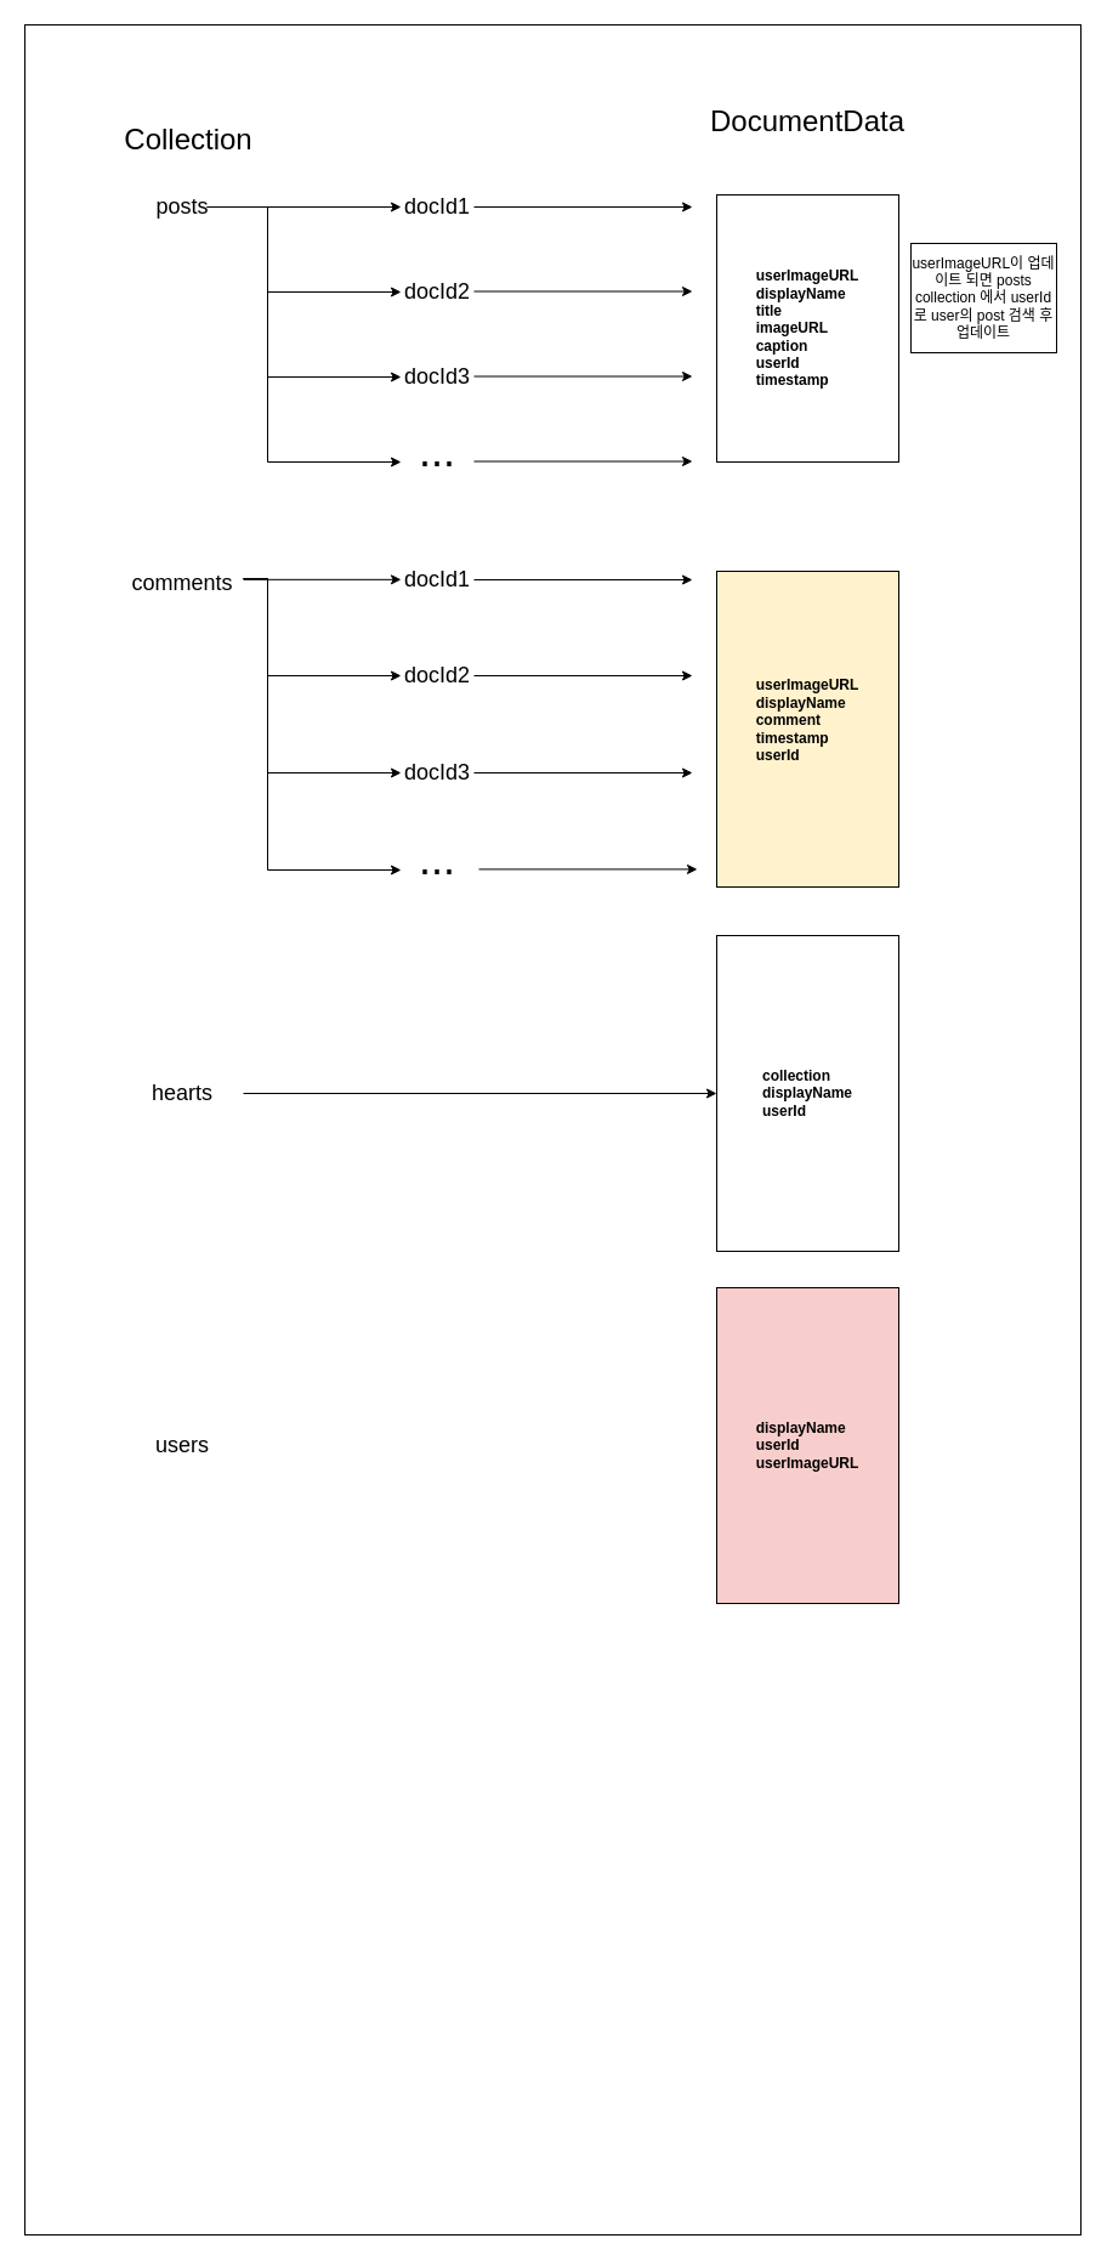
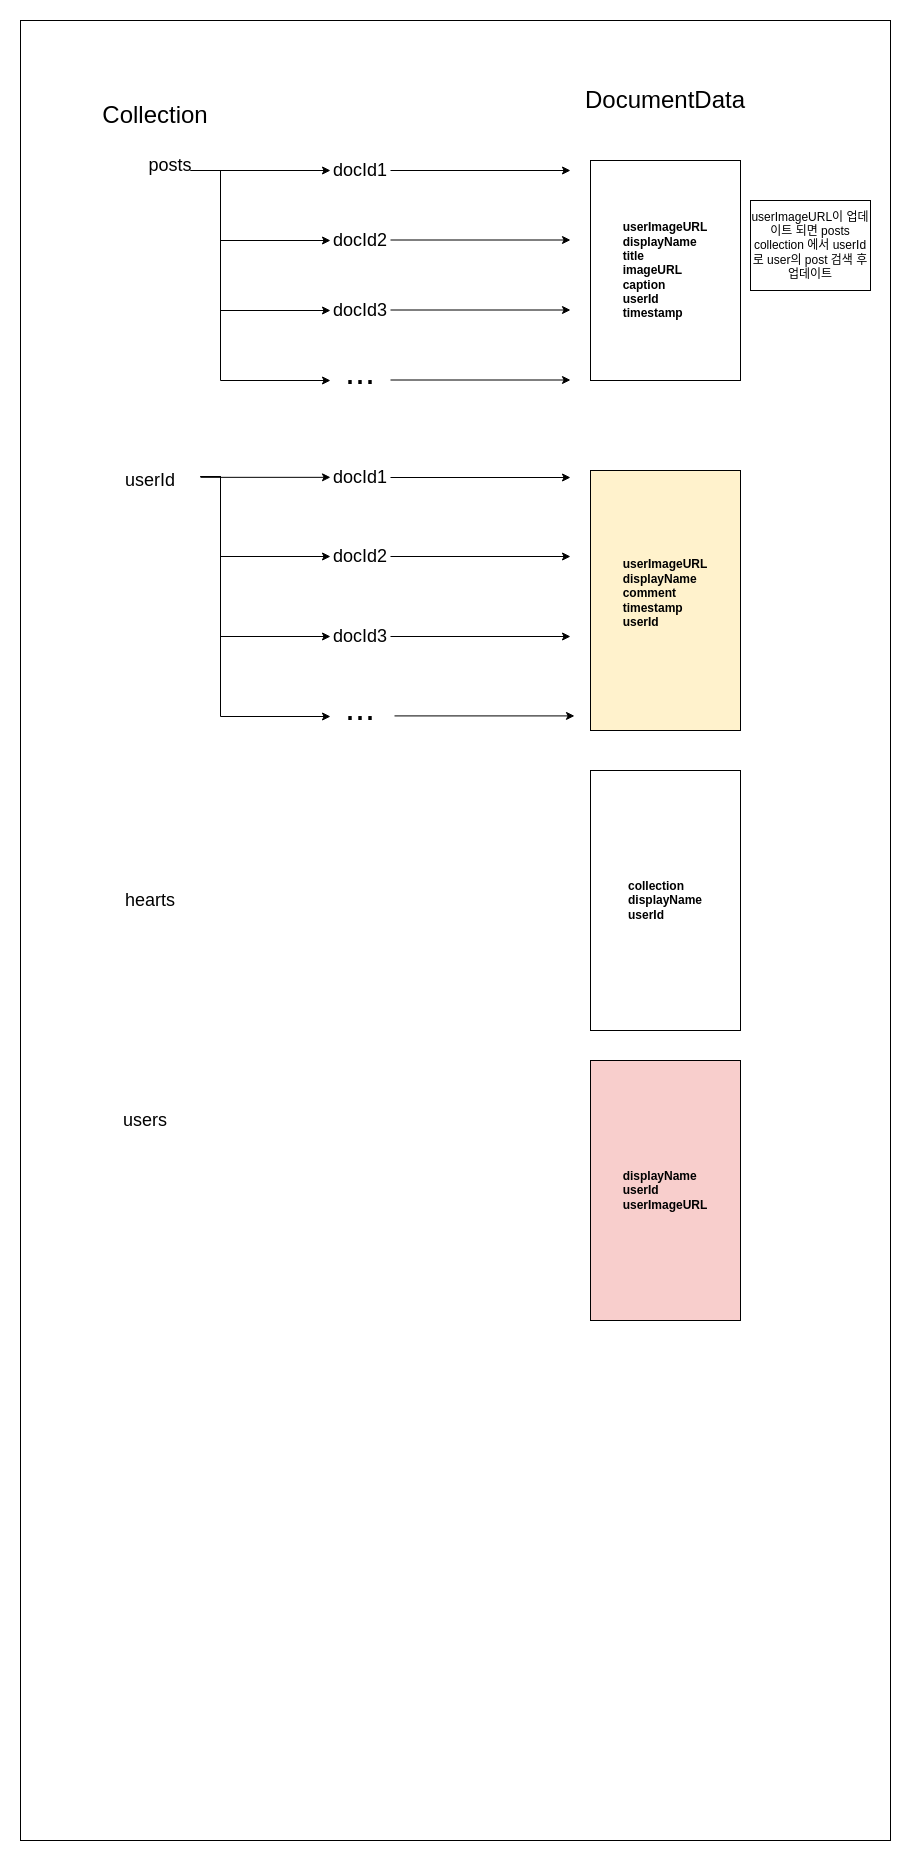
  <mxCell id="0" />
  <mxCell id="1" parent="0" />
  <mxCell id="2" value="" style="rounded=0;whiteSpace=wrap;html=1;fontStyle=0" parent="1" vertex="1"><mxGeometry x="20" y="20" width="870" height="1820" as="geometry" /></mxCell>
  <mxCell id="3" value="&lt;font style=&quot;font-size: 24px&quot;&gt;Collection&lt;/font&gt;" style="text;html=1;strokeColor=none;fillColor=none;align=center;verticalAlign=middle;whiteSpace=wrap;rounded=0;" parent="1" vertex="1"><mxGeometry x="75" y="85" width="160" height="60" as="geometry" /></mxCell>
  <mxCell id="4" style="edgeStyle=orthogonalEdgeStyle;rounded=0;orthogonalLoop=1;jettySize=auto;html=1;" parent="1" edge="1"><mxGeometry relative="1" as="geometry"><mxPoint x="210" y="170" as="sourcePoint" /><mxPoint x="330" y="170" as="targetPoint" /></mxGeometry></mxCell>
  <mxCell id="5" style="edgeStyle=orthogonalEdgeStyle;rounded=0;orthogonalLoop=1;jettySize=auto;html=1;" parent="1" edge="1"><mxGeometry relative="1" as="geometry"><mxPoint x="200" y="170" as="sourcePoint" /><mxPoint x="330" y="310" as="targetPoint" /><Array as="points"><mxPoint x="220" y="170" /><mxPoint x="220" y="310" /></Array></mxGeometry></mxCell>
  <mxCell id="6" style="edgeStyle=orthogonalEdgeStyle;rounded=0;orthogonalLoop=1;jettySize=auto;html=1;" parent="1" source="8" edge="1"><mxGeometry relative="1" as="geometry"><mxPoint x="330" y="380" as="targetPoint" /><Array as="points"><mxPoint x="220" y="170" /><mxPoint x="220" y="380" /></Array></mxGeometry></mxCell>
  <mxCell id="7" style="edgeStyle=orthogonalEdgeStyle;rounded=0;orthogonalLoop=1;jettySize=auto;html=1;" parent="1" source="8" edge="1"><mxGeometry relative="1" as="geometry"><mxPoint x="330" y="240" as="targetPoint" /><Array as="points"><mxPoint x="220" y="170" /><mxPoint x="220" y="240" /></Array></mxGeometry></mxCell>
- <mxCell id="8" value="&lt;font style=&quot;font-size: 18px&quot;&gt;posts&lt;/font&gt;" style="text;html=1;strokeColor=none;fillColor=none;align=center;verticalAlign=middle;whiteSpace=wrap;rounded=0;" parent="1" vertex="1"><mxGeometry x="130" y="160" width="40" height="20" as="geometry" /></mxCell>
+ <mxCell id="8" value="&lt;font style=&quot;font-size: 18px&quot;&gt;posts&lt;/font&gt;" style="text;html=1;strokeColor=none;fillColor=none;align=center;verticalAlign=middle;whiteSpace=wrap;rounded=0;" parent="1" vertex="1"><mxGeometry x="150" y="155" width="40" height="20" as="geometry" /></mxCell>
  <mxCell id="9" style="edgeStyle=orthogonalEdgeStyle;rounded=0;orthogonalLoop=1;jettySize=auto;html=1;" parent="1" edge="1"><mxGeometry relative="1" as="geometry"><mxPoint x="390" y="170" as="sourcePoint" /><mxPoint x="570" y="170" as="targetPoint" /></mxGeometry></mxCell>
  <mxCell id="10" value="&lt;span style=&quot;font-size: 18px&quot;&gt;docId1&lt;/span&gt;" style="text;html=1;strokeColor=none;fillColor=none;align=center;verticalAlign=middle;whiteSpace=wrap;rounded=0;" parent="1" vertex="1"><mxGeometry x="340" y="160" width="40" height="20" as="geometry" /></mxCell>
  <mxCell id="11" value="&lt;font style=&quot;font-size: 24px&quot;&gt;DocumentData&lt;/font&gt;" style="text;html=1;strokeColor=none;fillColor=none;align=center;verticalAlign=middle;whiteSpace=wrap;rounded=0;" parent="1" vertex="1"><mxGeometry x="585" y="70" width="160" height="60" as="geometry" /></mxCell>
  <mxCell id="12" value="&lt;span style=&quot;font-size: 18px&quot;&gt;docId2&lt;/span&gt;" style="text;html=1;strokeColor=none;fillColor=none;align=center;verticalAlign=middle;whiteSpace=wrap;rounded=0;" parent="1" vertex="1"><mxGeometry x="340" y="230" width="40" height="20" as="geometry" /></mxCell>
  <mxCell id="13" value="&lt;span style=&quot;font-size: 18px&quot;&gt;docId3&lt;/span&gt;" style="text;html=1;strokeColor=none;fillColor=none;align=center;verticalAlign=middle;whiteSpace=wrap;rounded=0;" parent="1" vertex="1"><mxGeometry x="340" y="300" width="40" height="20" as="geometry" /></mxCell>
  <mxCell id="14" style="edgeStyle=orthogonalEdgeStyle;rounded=0;orthogonalLoop=1;jettySize=auto;html=1;" parent="1" edge="1"><mxGeometry relative="1" as="geometry"><mxPoint x="390" y="309.5" as="sourcePoint" /><mxPoint x="570" y="309.5" as="targetPoint" /></mxGeometry></mxCell>
  <mxCell id="15" style="edgeStyle=orthogonalEdgeStyle;rounded=0;orthogonalLoop=1;jettySize=auto;html=1;" parent="1" edge="1"><mxGeometry relative="1" as="geometry"><mxPoint x="390" y="239.5" as="sourcePoint" /><mxPoint x="570" y="239.5" as="targetPoint" /></mxGeometry></mxCell>
  <mxCell id="16" value="&lt;font style=&quot;font-size: 36px&quot;&gt;...&lt;/font&gt;" style="text;html=1;strokeColor=none;fillColor=none;align=center;verticalAlign=middle;whiteSpace=wrap;rounded=0;" parent="1" vertex="1"><mxGeometry x="340" y="370" width="40" as="geometry" /></mxCell>
  <mxCell id="17" value="&lt;div style=&quot;text-align: left&quot;&gt;&lt;b&gt;userImageURL&lt;/b&gt;&lt;/div&gt;&lt;b&gt;&lt;div style=&quot;text-align: left&quot;&gt;&lt;b&gt;displayName&lt;/b&gt;&lt;/div&gt;&lt;div style=&quot;text-align: left&quot;&gt;&lt;b&gt;title&lt;/b&gt;&lt;b&gt;&lt;br&gt;&lt;/b&gt;&lt;/div&gt;&lt;div style=&quot;text-align: left&quot;&gt;&lt;b&gt;imageURL&lt;/b&gt;&lt;/div&gt;&lt;div style=&quot;text-align: left&quot;&gt;&lt;b&gt;caption&lt;/b&gt;&lt;/div&gt;&lt;div style=&quot;text-align: left&quot;&gt;&lt;b&gt;userId&lt;/b&gt;&lt;/div&gt;&lt;div style=&quot;text-align: left&quot;&gt;timestamp&lt;/div&gt;&lt;/b&gt;" style="rounded=0;whiteSpace=wrap;html=1;" parent="1" vertex="1"><mxGeometry x="590" y="160" width="150" height="220" as="geometry" /></mxCell>
  <mxCell id="18" style="edgeStyle=orthogonalEdgeStyle;rounded=0;orthogonalLoop=1;jettySize=auto;html=1;" parent="1" edge="1"><mxGeometry relative="1" as="geometry"><mxPoint x="390" y="379.5" as="sourcePoint" /><mxPoint x="570" y="379.5" as="targetPoint" /></mxGeometry></mxCell>
  <mxCell id="19" value="userImageURL이 업데이트 되면 posts collection 에서 userId로 user의 post 검색 후 업데이트&lt;br&gt;" style="rounded=0;whiteSpace=wrap;html=1;" parent="1" vertex="1"><mxGeometry x="750" y="200" width="120" height="90" as="geometry" /></mxCell>
  <mxCell id="20" style="edgeStyle=orthogonalEdgeStyle;rounded=0;orthogonalLoop=1;jettySize=auto;html=1;" parent="1" edge="1"><mxGeometry relative="1" as="geometry"><mxPoint x="200" y="476.83" as="sourcePoint" /><mxPoint x="330" y="476.83" as="targetPoint" /></mxGeometry></mxCell>
  <mxCell id="21" style="edgeStyle=orthogonalEdgeStyle;rounded=0;orthogonalLoop=1;jettySize=auto;html=1;" parent="1" edge="1"><mxGeometry relative="1" as="geometry"><mxPoint x="200" y="476" as="sourcePoint" /><mxPoint x="330" y="556" as="targetPoint" /><Array as="points"><mxPoint x="220" y="556" /></Array></mxGeometry></mxCell>
  <mxCell id="22" style="edgeStyle=orthogonalEdgeStyle;rounded=0;orthogonalLoop=1;jettySize=auto;html=1;" parent="1" edge="1"><mxGeometry relative="1" as="geometry"><mxPoint x="200" y="476" as="sourcePoint" /><mxPoint x="330" y="636" as="targetPoint" /><Array as="points"><mxPoint x="220" y="636" /></Array></mxGeometry></mxCell>
  <mxCell id="23" style="edgeStyle=orthogonalEdgeStyle;rounded=0;orthogonalLoop=1;jettySize=auto;html=1;" parent="1" edge="1"><mxGeometry relative="1" as="geometry"><mxPoint x="200" y="476" as="sourcePoint" /><mxPoint x="330" y="716" as="targetPoint" /><Array as="points"><mxPoint x="220" y="476" /><mxPoint x="220" y="716" /></Array></mxGeometry></mxCell>
- <mxCell id="24" value="&lt;span style=&quot;font-size: 18px&quot;&gt;comments&lt;/span&gt;" style="text;html=1;strokeColor=none;fillColor=none;align=center;verticalAlign=middle;whiteSpace=wrap;rounded=0;" parent="1" vertex="1"><mxGeometry x="100" y="470" width="100" height="20" as="geometry" /></mxCell>
+ <mxCell id="24" value="&lt;span style=&quot;font-size: 18px&quot;&gt;userId&lt;/span&gt;" style="text;html=1;strokeColor=none;fillColor=none;align=center;verticalAlign=middle;whiteSpace=wrap;rounded=0;" parent="1" vertex="1"><mxGeometry x="100" y="470" width="100" height="20" as="geometry" /></mxCell>
  <mxCell id="25" style="edgeStyle=orthogonalEdgeStyle;rounded=0;orthogonalLoop=1;jettySize=auto;html=1;" parent="1" edge="1"><mxGeometry relative="1" as="geometry"><mxPoint x="390" y="477" as="sourcePoint" /><mxPoint x="570" y="477" as="targetPoint" /></mxGeometry></mxCell>
  <mxCell id="26" value="&lt;span style=&quot;font-size: 18px&quot;&gt;docId1&lt;/span&gt;" style="text;html=1;strokeColor=none;fillColor=none;align=center;verticalAlign=middle;whiteSpace=wrap;rounded=0;" parent="1" vertex="1"><mxGeometry x="340" y="467" width="40" height="20" as="geometry" /></mxCell>
  <mxCell id="27" value="&lt;span style=&quot;font-size: 18px&quot;&gt;docId2&lt;/span&gt;" style="text;html=1;strokeColor=none;fillColor=none;align=center;verticalAlign=middle;whiteSpace=wrap;rounded=0;" parent="1" vertex="1"><mxGeometry x="340" y="546" width="40" height="20" as="geometry" /></mxCell>
  <mxCell id="28" style="edgeStyle=orthogonalEdgeStyle;rounded=0;orthogonalLoop=1;jettySize=auto;html=1;" parent="1" edge="1"><mxGeometry relative="1" as="geometry"><mxPoint x="390" y="556" as="sourcePoint" /><mxPoint x="570" y="556" as="targetPoint" /></mxGeometry></mxCell>
  <mxCell id="29" value="&lt;span style=&quot;font-size: 18px&quot;&gt;docId3&lt;/span&gt;" style="text;html=1;strokeColor=none;fillColor=none;align=center;verticalAlign=middle;whiteSpace=wrap;rounded=0;" parent="1" vertex="1"><mxGeometry x="340" y="626" width="40" height="20" as="geometry" /></mxCell>
  <mxCell id="30" style="edgeStyle=orthogonalEdgeStyle;rounded=0;orthogonalLoop=1;jettySize=auto;html=1;" parent="1" edge="1"><mxGeometry relative="1" as="geometry"><mxPoint x="390" y="636" as="sourcePoint" /><mxPoint x="570" y="636" as="targetPoint" /></mxGeometry></mxCell>
  <mxCell id="31" value="&lt;div style=&quot;text-align: left&quot;&gt;&lt;b&gt;userImageURL&lt;/b&gt;&lt;b&gt;&lt;br&gt;&lt;/b&gt;&lt;/div&gt;&lt;div style=&quot;text-align: left&quot;&gt;&lt;b&gt;displayName&lt;/b&gt;&lt;b&gt;&lt;br&gt;&lt;/b&gt;&lt;/div&gt;&lt;div style=&quot;text-align: left&quot;&gt;&lt;b&gt;comment&lt;/b&gt;&lt;/div&gt;&lt;div style=&quot;text-align: left&quot;&gt;&lt;b&gt;timestamp&lt;/b&gt;&lt;/div&gt;&lt;div style=&quot;text-align: left&quot;&gt;&lt;b&gt;userId&lt;/b&gt;&lt;/div&gt;&lt;div style=&quot;text-align: left&quot;&gt;&lt;br&gt;&lt;/div&gt;" style="rounded=0;whiteSpace=wrap;html=1;fillColor=#fff2cc;" parent="1" vertex="1"><mxGeometry x="590" y="470" width="150" height="260" as="geometry" /></mxCell>
  <mxCell id="32" value="&lt;font style=&quot;font-size: 36px&quot;&gt;...&lt;/font&gt;" style="text;html=1;strokeColor=none;fillColor=none;align=center;verticalAlign=middle;whiteSpace=wrap;rounded=0;" parent="1" vertex="1"><mxGeometry x="340" y="706" width="40" as="geometry" /></mxCell>
  <mxCell id="33" style="edgeStyle=orthogonalEdgeStyle;rounded=0;orthogonalLoop=1;jettySize=auto;html=1;" parent="1" edge="1"><mxGeometry relative="1" as="geometry"><mxPoint x="394" y="715.41" as="sourcePoint" /><mxPoint x="574" y="715.41" as="targetPoint" /></mxGeometry></mxCell>
- <mxCell id="34" style="edgeStyle=orthogonalEdgeStyle;rounded=0;orthogonalLoop=1;jettySize=auto;html=1;entryX=0;entryY=0.5;entryDx=0;entryDy=0;" parent="1" source="35" target="36" edge="1"><mxGeometry relative="1" as="geometry" /></mxCell>
  <mxCell id="35" value="&lt;span style=&quot;font-size: 18px&quot;&gt;hearts&lt;/span&gt;" style="text;html=1;strokeColor=none;fillColor=none;align=center;verticalAlign=middle;whiteSpace=wrap;rounded=0;" parent="1" vertex="1"><mxGeometry x="100" y="890" width="100" height="20" as="geometry" /></mxCell>
  <mxCell id="36" value="&lt;div style=&quot;text-align: left&quot;&gt;&lt;b&gt;collection&lt;/b&gt;&lt;/div&gt;&lt;div style=&quot;text-align: left&quot;&gt;&lt;b&gt;displayName&lt;/b&gt;&lt;/div&gt;&lt;div style=&quot;text-align: left&quot;&gt;&lt;b&gt;userId&lt;/b&gt;&lt;/div&gt;" style="rounded=0;whiteSpace=wrap;html=1;" parent="1" vertex="1"><mxGeometry x="590" y="770" width="150" height="260" as="geometry" /></mxCell>
- <mxCell id="37" value="&lt;span style=&quot;font-size: 18px&quot;&gt;users&lt;/span&gt;" style="text;html=1;strokeColor=none;fillColor=none;align=center;verticalAlign=middle;whiteSpace=wrap;rounded=0;" parent="1" vertex="1"><mxGeometry x="100" y="1180" width="100" height="20" as="geometry" /></mxCell>
+ <mxCell id="37" value="&lt;span style=&quot;font-size: 18px&quot;&gt;users&lt;/span&gt;" style="text;html=1;strokeColor=none;fillColor=none;align=center;verticalAlign=middle;whiteSpace=wrap;rounded=0;" parent="1" vertex="1"><mxGeometry x="95" y="1110" width="100" height="20" as="geometry" /></mxCell>
  <mxCell id="38" value="&lt;div style=&quot;text-align: left&quot;&gt;&lt;b&gt;displayName&lt;/b&gt;&lt;/div&gt;&lt;div style=&quot;text-align: left&quot;&gt;&lt;b&gt;userId&lt;/b&gt;&lt;/div&gt;&lt;div style=&quot;text-align: left&quot;&gt;&lt;b&gt;userImageURL&lt;/b&gt;&lt;/div&gt;" style="rounded=0;whiteSpace=wrap;html=1;fillColor=#f8cecc;" parent="1" vertex="1"><mxGeometry x="590" y="1060" width="150" height="260" as="geometry" /></mxCell>
